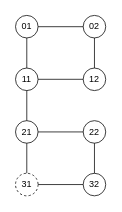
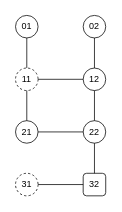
  <mxCell id="0" />
  <mxCell id="1" parent="0" />
  <mxCell id="2" value="01" style="ellipse;whiteSpace=wrap;html=1;aspect=fixed;" vertex="1" parent="1"><mxGeometry x="20" y="20" width="30" height="30" as="geometry" /></mxCell>
  <mxCell id="3" value="02" style="ellipse;whiteSpace=wrap;html=1;aspect=fixed;" vertex="1" parent="1"><mxGeometry x="110" y="20" width="30" height="30" as="geometry" /></mxCell>
- <mxCell id="4" value="11" style="ellipse;whiteSpace=wrap;html=1;aspect=fixed;" vertex="1" parent="1"><mxGeometry x="20" y="90" width="30" height="30" as="geometry" /></mxCell>
+ <mxCell id="4" value="11" style="ellipse;whiteSpace=wrap;html=1;aspect=fixed;dashed=1;" vertex="1" parent="1"><mxGeometry x="20" y="90" width="30" height="30" as="geometry" /></mxCell>
  <mxCell id="5" value="12" style="ellipse;whiteSpace=wrap;html=1;aspect=fixed;" vertex="1" parent="1"><mxGeometry x="110" y="90" width="30" height="30" as="geometry" /></mxCell>
  <mxCell id="6" value="22" style="ellipse;whiteSpace=wrap;html=1;aspect=fixed;" vertex="1" parent="1"><mxGeometry x="110" y="160" width="30" height="30" as="geometry" /></mxCell>
  <mxCell id="7" value="21" style="ellipse;whiteSpace=wrap;html=1;aspect=fixed;" vertex="1" parent="1"><mxGeometry x="20" y="160" width="30" height="30" as="geometry" /></mxCell>
  <mxCell id="8" value="31" style="ellipse;whiteSpace=wrap;html=1;aspect=fixed;dashed=1;" vertex="1" parent="1"><mxGeometry x="20" y="230" width="30" height="30" as="geometry" /></mxCell>
- <mxCell id="9" value="32" style="ellipse;whiteSpace=wrap;html=1;aspect=fixed;" vertex="1" parent="1"><mxGeometry x="110" y="230" width="30" height="30" as="geometry" /></mxCell>
- <mxCell id="10" value="" style="endArrow=none;html=1;entryX=1;entryY=0.5;entryDx=0;entryDy=0;exitX=0;exitY=0.5;exitDx=0;exitDy=0;" edge="1" parent="1" source="3" target="2"><mxGeometry width="50" height="50" relative="1" as="geometry"><mxPoint x="210" y="310" as="sourcePoint" /><mxPoint x="260" y="260" as="targetPoint" /></mxGeometry></mxCell>
+ <mxCell id="9" value="32" style="whiteSpace=wrap;html=1;aspect=fixed;rounded=1;" vertex="1" parent="1"><mxGeometry x="110" y="230" width="30" height="30" as="geometry" /></mxCell>
  <mxCell id="11" value="" style="endArrow=none;html=1;entryX=0.5;entryY=1;entryDx=0;entryDy=0;exitX=0.5;exitY=0;exitDx=0;exitDy=0;" edge="1" parent="1" source="5" target="3"><mxGeometry width="50" height="50" relative="1" as="geometry"><mxPoint x="120" y="45" as="sourcePoint" /><mxPoint x="60" y="45" as="targetPoint" /></mxGeometry></mxCell>
+ <mxCell id="12" value="" style="endArrow=none;html=1;exitX=0.5;exitY=0;exitDx=0;exitDy=0;entryX=0.5;entryY=1;entryDx=0;entryDy=0;" edge="1" parent="1" source="6" target="5"><mxGeometry width="50" height="50" relative="1" as="geometry"><mxPoint x="135" y="100" as="sourcePoint" /><mxPoint x="130" y="120" as="targetPoint" /></mxGeometry></mxCell>
  <mxCell id="13" value="" style="endArrow=none;html=1;entryX=0.5;entryY=1;entryDx=0;entryDy=0;" edge="1" parent="1" source="7" target="4"><mxGeometry width="50" height="50" relative="1" as="geometry"><mxPoint x="135" y="170" as="sourcePoint" /><mxPoint x="135" y="130" as="targetPoint" /></mxGeometry></mxCell>
  <mxCell id="14" value="" style="endArrow=none;html=1;entryX=0.5;entryY=1;entryDx=0;entryDy=0;exitX=0.5;exitY=0;exitDx=0;exitDy=0;" edge="1" parent="1" source="4" target="2"><mxGeometry width="50" height="50" relative="1" as="geometry"><mxPoint x="45" y="170" as="sourcePoint" /><mxPoint x="45" y="130" as="targetPoint" /></mxGeometry></mxCell>
- <mxCell id="15" value="" style="endArrow=none;html=1;exitX=0.5;exitY=0;exitDx=0;exitDy=0;entryX=0.5;entryY=1;entryDx=0;entryDy=0;" edge="1" parent="1" source="8" target="7"><mxGeometry width="50" height="50" relative="1" as="geometry"><mxPoint x="45" y="100" as="sourcePoint" /><mxPoint x="20" y="200" as="targetPoint" /></mxGeometry></mxCell>
  <mxCell id="16" value="" style="endArrow=none;html=1;exitX=0.5;exitY=0;exitDx=0;exitDy=0;entryX=0.5;entryY=1;entryDx=0;entryDy=0;" edge="1" parent="1" source="9" target="6"><mxGeometry width="50" height="50" relative="1" as="geometry"><mxPoint x="45" y="240" as="sourcePoint" /><mxPoint x="45" y="200" as="targetPoint" /></mxGeometry></mxCell>
  <mxCell id="17" value="" style="endArrow=none;html=1;exitX=0;exitY=0.5;exitDx=0;exitDy=0;entryX=1;entryY=0.5;entryDx=0;entryDy=0;" edge="1" parent="1" source="9" target="8"><mxGeometry width="50" height="50" relative="1" as="geometry"><mxPoint x="60" y="315" as="sourcePoint" /><mxPoint x="120" y="315" as="targetPoint" /></mxGeometry></mxCell>
  <mxCell id="18" value="" style="endArrow=none;html=1;exitX=1;exitY=0.5;exitDx=0;exitDy=0;entryX=0;entryY=0.5;entryDx=0;entryDy=0;" edge="1" parent="1" source="7" target="6"><mxGeometry width="50" height="50" relative="1" as="geometry"><mxPoint x="120" y="255" as="sourcePoint" /><mxPoint x="60" y="255" as="targetPoint" /></mxGeometry></mxCell>
  <mxCell id="19" value="" style="endArrow=none;html=1;exitX=0;exitY=0.5;exitDx=0;exitDy=0;entryX=1;entryY=0.5;entryDx=0;entryDy=0;" edge="1" parent="1" source="5" target="4"><mxGeometry width="50" height="50" relative="1" as="geometry"><mxPoint x="60" y="185" as="sourcePoint" /><mxPoint x="120" y="185" as="targetPoint" /></mxGeometry></mxCell>
